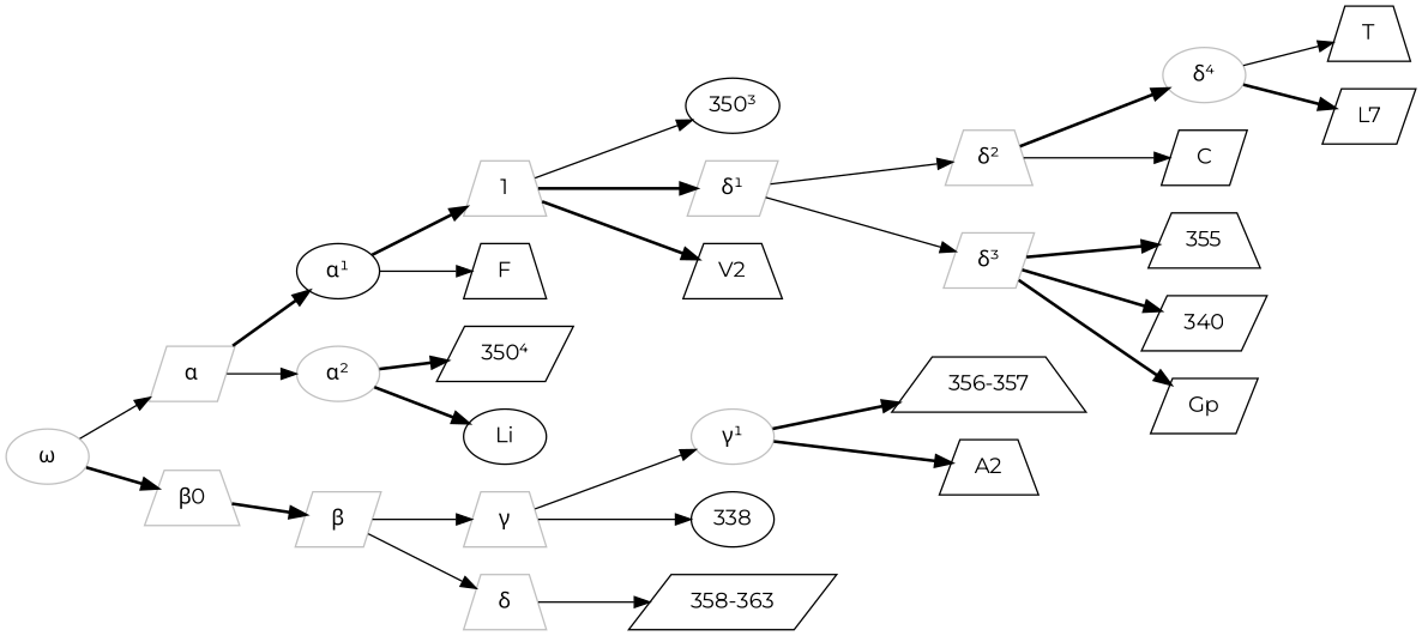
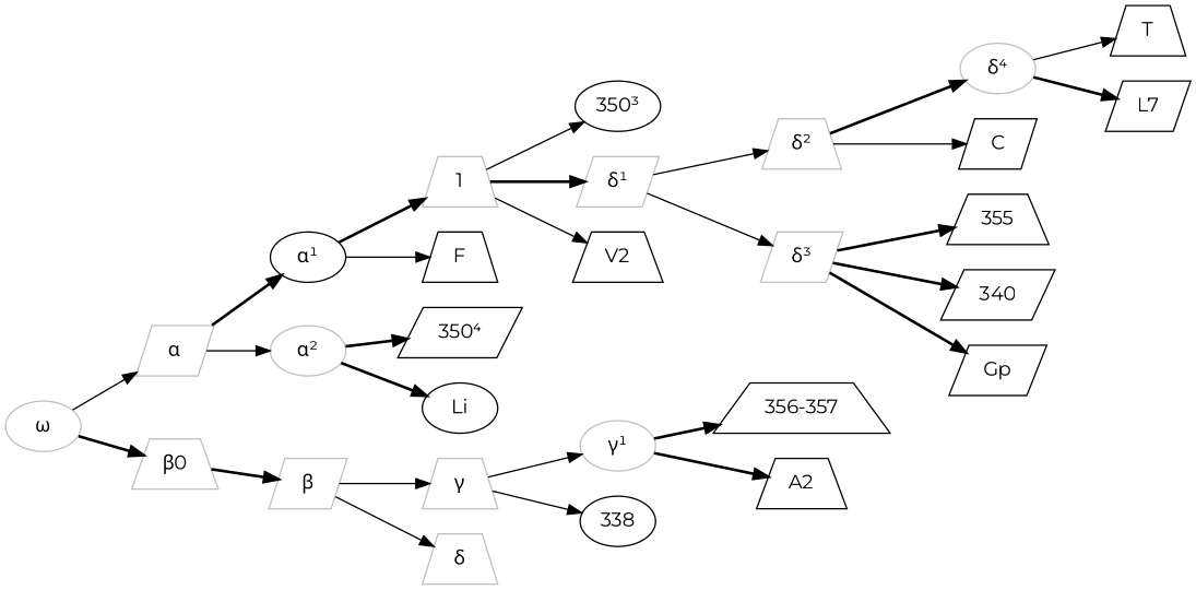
  digraph {
    fontname=Montserrat
    rankdir=LR
    node [fontname=Montserrat shape=trapezium]
    edge [fontname=Montserrat style=bold]
    n1 [color=grey label="α" shape=parallelogram]
    n2 [color=black label="α¹" shape=ellipse]
    n3 [color=grey label="α²" shape=ellipse]
    1 [color=grey]
    F
    n6 [label="350⁴" shape=parallelogram]
    Li [shape=ellipse]
    n8 [label="350³" shape=ellipse]
    n9 [color=grey label="δ¹" shape=parallelogram]
    V2
    n11 [color=grey label="δ²"]
    n12 [color=grey label="δ³" shape=parallelogram]
    n13 [color=grey label="β" shape=parallelogram]
    n14 [color=grey label="γ"]
    n15 [color=grey label="δ"]
    n16 [color=grey label="γ¹" shape=ellipse]
    338 [shape=ellipse]
-   n18 [label="358-363" shape=parallelogram]
    n19 [color=grey label="β0"]
    n20 [label="356-357"]
    A2
    n22 [color=grey label="δ⁴" shape=ellipse]
    C [shape=parallelogram]
    355
    340 [shape=parallelogram]
    Gp [shape=parallelogram]
    T
    n28 [label=L7 shape=parallelogram]
    n29 [color=grey label="ω" shape=ellipse]
    n1 -> n2
    n1 -> n3 [style=solid]
    n2 -> 1
    n2 -> F [style=solid]
    n3 -> n6
    n3 -> Li
    1 -> n8 [style=solid]
    1 -> n9
-   1 -> V2
+   1 -> V2 [style=solid]
    n9 -> n11 [style=solid]
    n9 -> n12 [style=solid]
    n11 -> n22
    n11 -> C [style=solid]
    n12 -> 355
    n12 -> 340
    n12 -> Gp
    n13 -> n14 [style=solid]
    n13 -> n15 [style=solid]
    n14 -> n16 [style=solid]
    n14 -> 338 [style=solid]
-   n15 -> n18 [style=solid]
    n16 -> n20
    n16 -> A2
    n19 -> n13
    n22 -> T [style=solid]
    n22 -> n28
    n29 -> n1 [style=solid]
    n29 -> n19
  }
